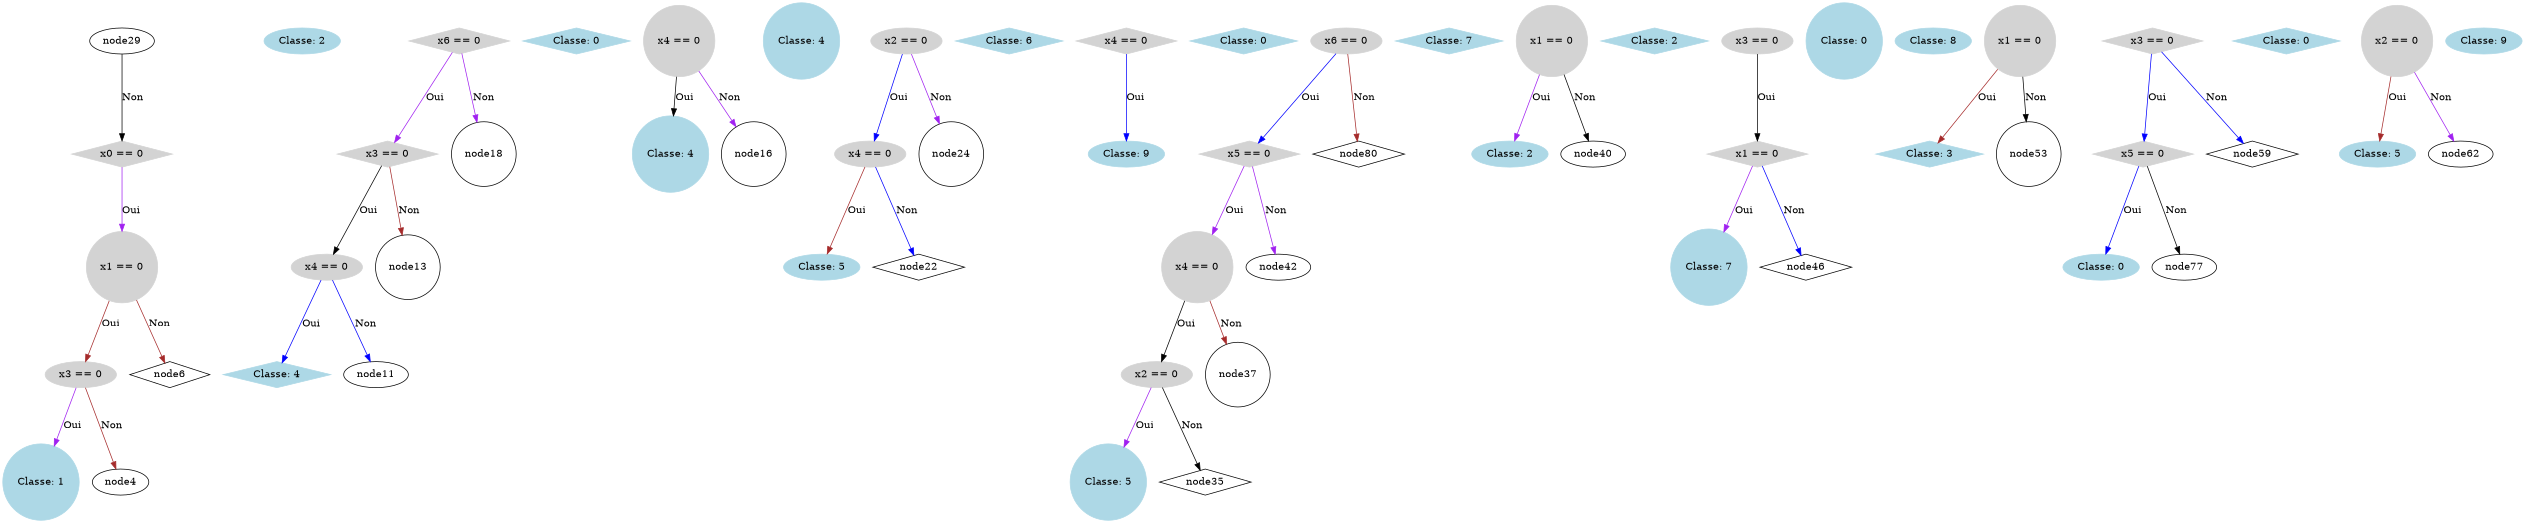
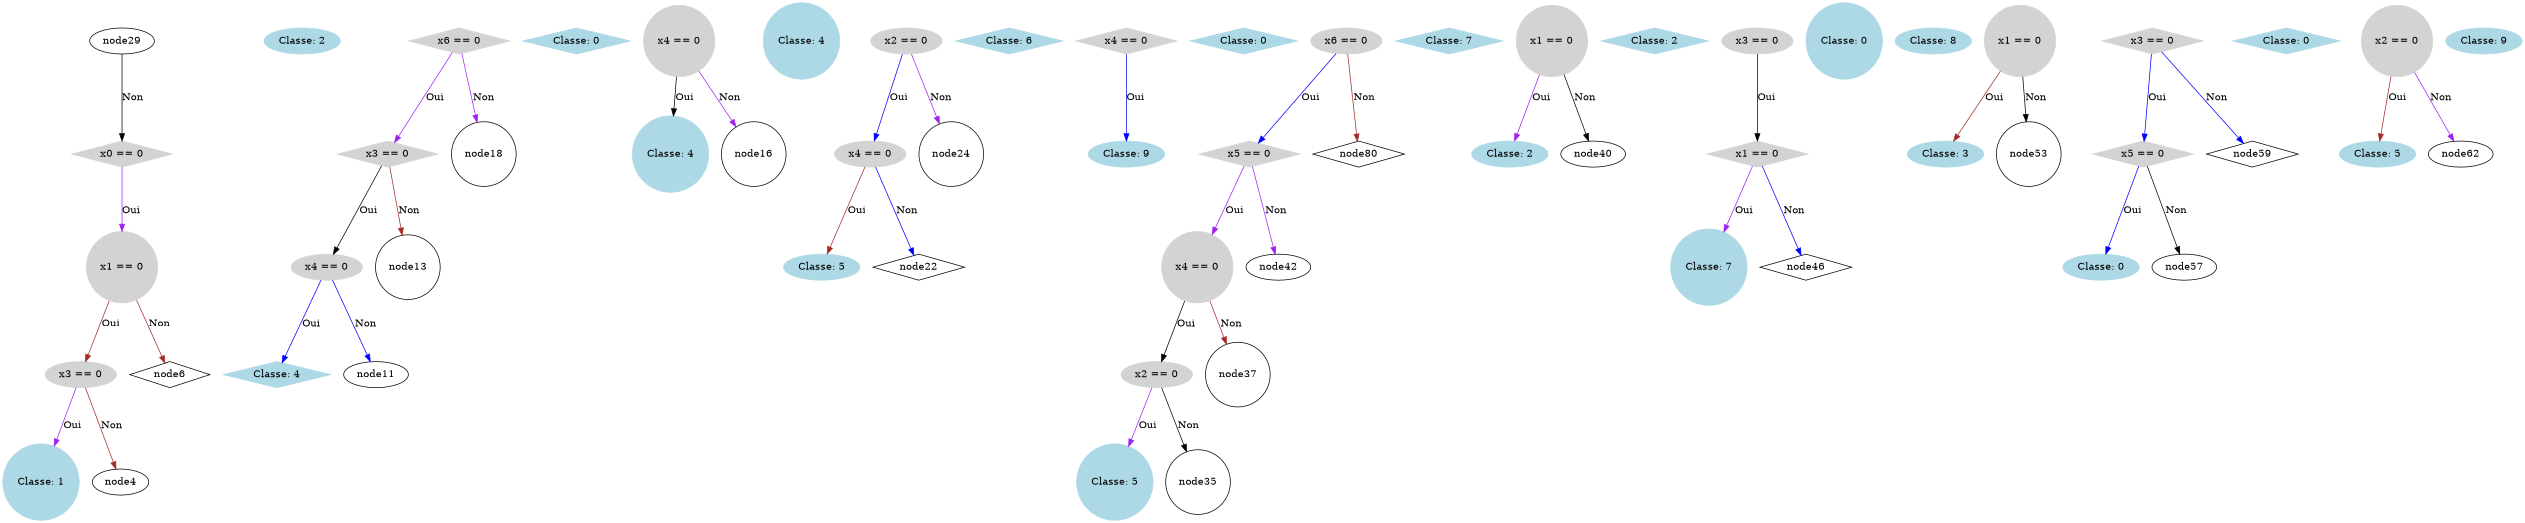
  digraph {
    node [color=lightblue shape=ellipse style=filled]
    edge [color=purple]
    n1 [color=lightgray label="x0 == 0" shape=diamond]
    n2 [color=lightgray label="x1 == 0" shape=circle]
    n3 [color=lightgray label="x3 == 0"]
    node6 [shape=diamond color="" style=""]
    node29 [color="" style=""]
    n6 [label="Classe: 1" shape=circle]
    node4 [color="" style=""]
    n8 [label="Classe: 2"]
    n9 [color=lightgray label="x6 == 0" shape=diamond]
    n10 [color=lightgray label="x3 == 0" shape=diamond]
    node18 [shape=circle color="" style=""]
    n12 [color=lightgray label="x4 == 0"]
    node13 [shape=circle color="" style=""]
    n14 [label="Classe: 4" shape=diamond]
    node11 [color="" style=""]
    n16 [label="Classe: 0" shape=diamond]
    n17 [color=lightgray label="x4 == 0" shape=circle]
    n18 [label="Classe: 4" shape=circle]
    node16 [shape=circle color="" style=""]
    n20 [label="Classe: 4" shape=circle]
    n21 [color=lightgray label="x2 == 0"]
    n22 [color=lightgray label="x4 == 0"]
    node24 [shape=circle color="" style=""]
    n24 [label="Classe: 5"]
    node22 [shape=diamond color="" style=""]
    n26 [label="Classe: 6" shape=diamond]
    n27 [color=lightgray label="x4 == 0" shape=diamond]
    n28 [label="Classe: 9"]
    n29 [label="Classe: 0" shape=diamond]
    n30 [color=lightgray label="x6 == 0"]
    n31 [color=lightgray label="x5 == 0" shape=diamond]
    n32 [label=node80 shape=diamond color="" style=""]
    n33 [color=lightgray label="x4 == 0" shape=circle]
    node42 [color="" style=""]
    n35 [color=lightgray label="x2 == 0"]
    node37 [shape=circle color="" style=""]
    n37 [label="Classe: 5" shape=circle]
-   node35 [shape=diamond color="" style=""]
+   node35 [shape=circle color="" style=""]
    n39 [label="Classe: 7" shape=diamond]
    n40 [color=lightgray label="x1 == 0" shape=circle]
    n41 [label="Classe: 2"]
    node40 [color="" style=""]
    n43 [label="Classe: 2" shape=diamond]
    n44 [color=lightgray label="x3 == 0"]
    n45 [color=lightgray label="x1 == 0" shape=diamond]
    n46 [label="Classe: 7" shape=circle]
    node46 [shape=diamond color="" style=""]
    n48 [label="Classe: 0" shape=circle]
    n49 [label="Classe: 8"]
    n50 [color=lightgray label="x1 == 0" shape=circle]
-   n51 [label="Classe: 3" shape=diamond]
+   n51 [label="Classe: 3"]
    node53 [shape=circle color="" style=""]
    n53 [color=lightgray label="x3 == 0" shape=diamond]
    n54 [color=lightgray label="x5 == 0" shape=diamond]
    node59 [shape=diamond color="" style=""]
    n56 [label="Classe: 0"]
-   node57 [label=node77 color="" style=""]
+   node57 [color="" style=""]
    n58 [label="Classe: 0" shape=diamond]
    n59 [color=lightgray label="x2 == 0" shape=circle]
    n60 [label="Classe: 5"]
    node62 [color="" style=""]
    n62 [label="Classe: 9"]
    n1 -> n2 [label=Oui]
    n2 -> n3 [color=brown label=Oui]
    n2 -> node6 [color=brown label=Non]
    n3 -> n6 [label=Oui]
    n3 -> node4 [color=brown label=Non]
    node29 -> n1 [color=black label=Non]
    n9 -> n10 [label=Oui]
    n9 -> node18 [label=Non]
    n10 -> n12 [color=black label=Oui]
    n10 -> node13 [color=brown label=Non]
    n12 -> n14 [color=blue label=Oui]
    n12 -> node11 [color=blue label=Non]
    n17 -> n18 [color=black label=Oui]
    n17 -> node16 [label=Non]
    n21 -> n22 [color=blue label=Oui]
    n21 -> node24 [label=Non]
    n22 -> n24 [color=brown label=Oui]
    n22 -> node22 [color=blue label=Non]
    n27 -> n28 [color=blue label=Oui]
    n30 -> n31 [color=blue label=Oui]
    n30 -> n32 [color=brown label=Non]
    n31 -> n33 [label=Oui]
    n31 -> node42 [label=Non]
    n33 -> n35 [color=black label=Oui]
    n33 -> node37 [color=brown label=Non]
    n35 -> n37 [label=Oui]
    n35 -> node35 [color=black label=Non]
    n40 -> n41 [label=Oui]
    n40 -> node40 [color=black label=Non]
    n44 -> n45 [color=black label=Oui]
    n45 -> n46 [label=Oui]
    n45 -> node46 [color=blue label=Non]
    n50 -> n51 [color=brown label=Oui]
    n50 -> node53 [color=black label=Non]
    n53 -> n54 [color=blue label=Oui]
    n53 -> node59 [color=blue label=Non]
    n54 -> n56 [color=blue label=Oui]
    n54 -> node57 [color=black label=Non]
    n59 -> n60 [color=brown label=Oui]
    n59 -> node62 [label=Non]
  }
